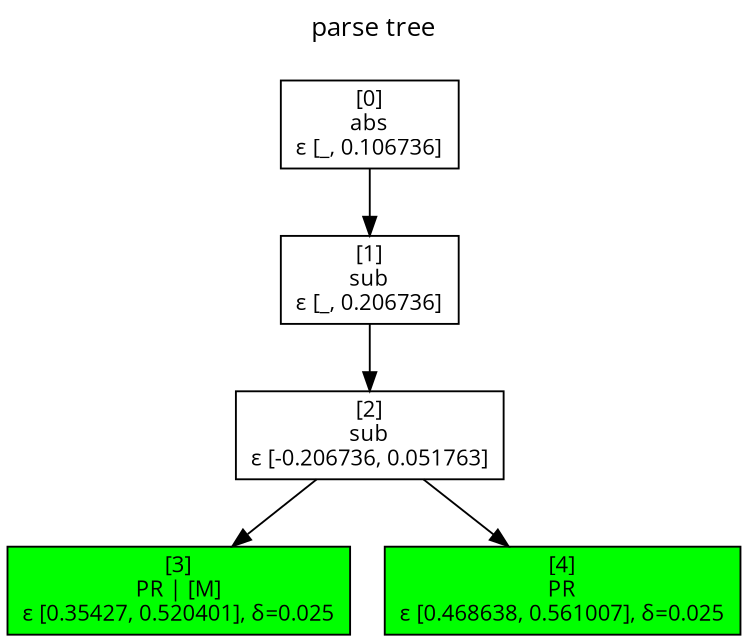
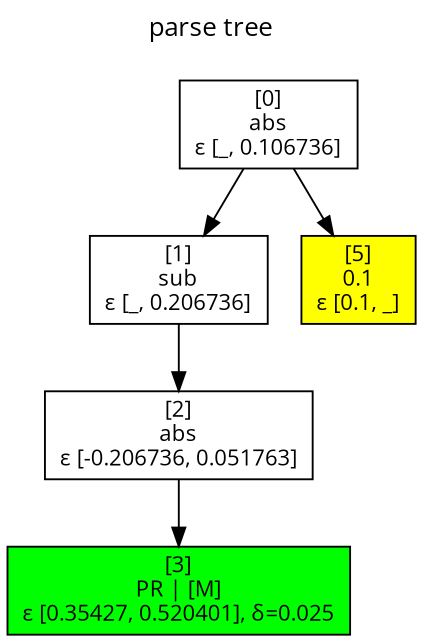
  digraph {
    fontname="Open Sans"
    label="parse tree\n\n"
    labelloc=t
    node [fontname="Open Sans" fontsize=12 shape=box fillcolor=white]
    edge [fontname="Open Sans"]
    n1 [label="[0]\nabs\nε [_, 0.106736]" fillcolor=""]
    n2 [label="[1]\nsub\nε [_, 0.206736]"]
-   n4 [label="[2]\nsub\nε [-0.206736, 0.051763]"]
+   n3 [fillcolor=yellow label="[5]\n0.1\nε [0.1, _]" style=filled]
+   n4 [label="[2]\nabs\nε [-0.206736, 0.051763]"]
    n5 [fillcolor=green label="[3]\nPR | [M]\nε [0.35427, 0.520401], δ=0.025" style=filled]
-   n6 [fillcolor=green label="[4]\nPR\nε [0.468638, 0.561007], δ=0.025" style=filled]
    n1 -> n2
+   n1 -> n3
    n2 -> n4
    n4 -> n5
-   n4 -> n6
  }
